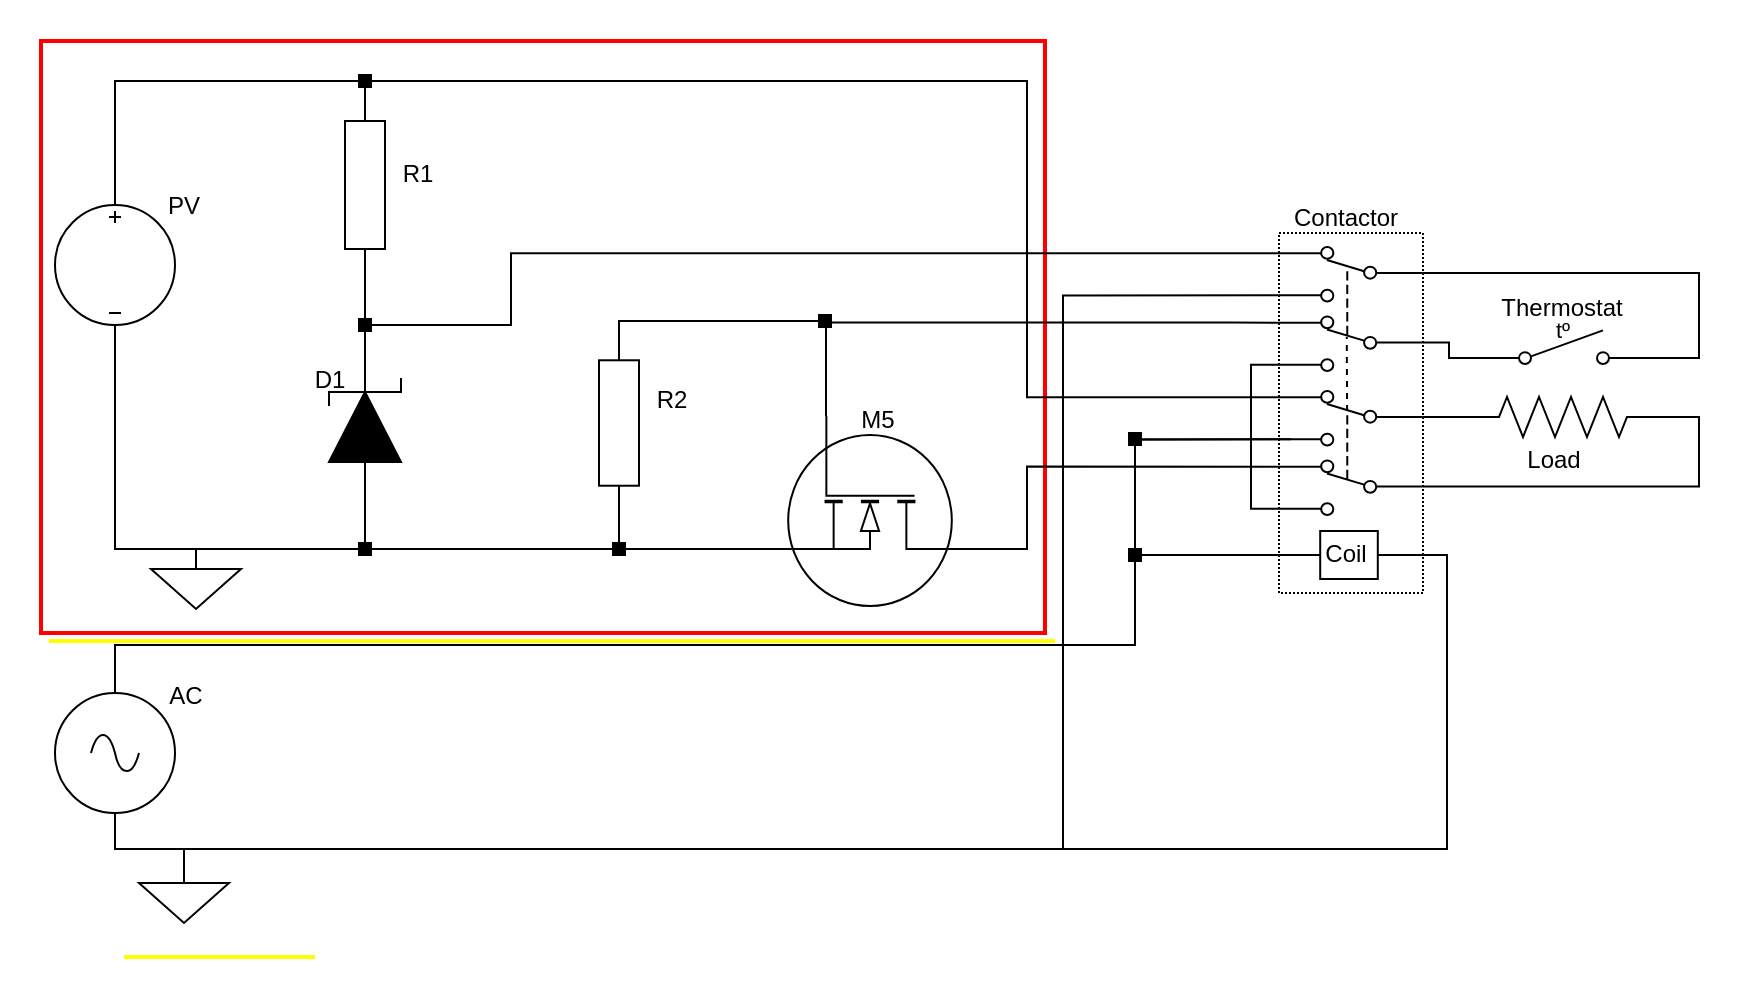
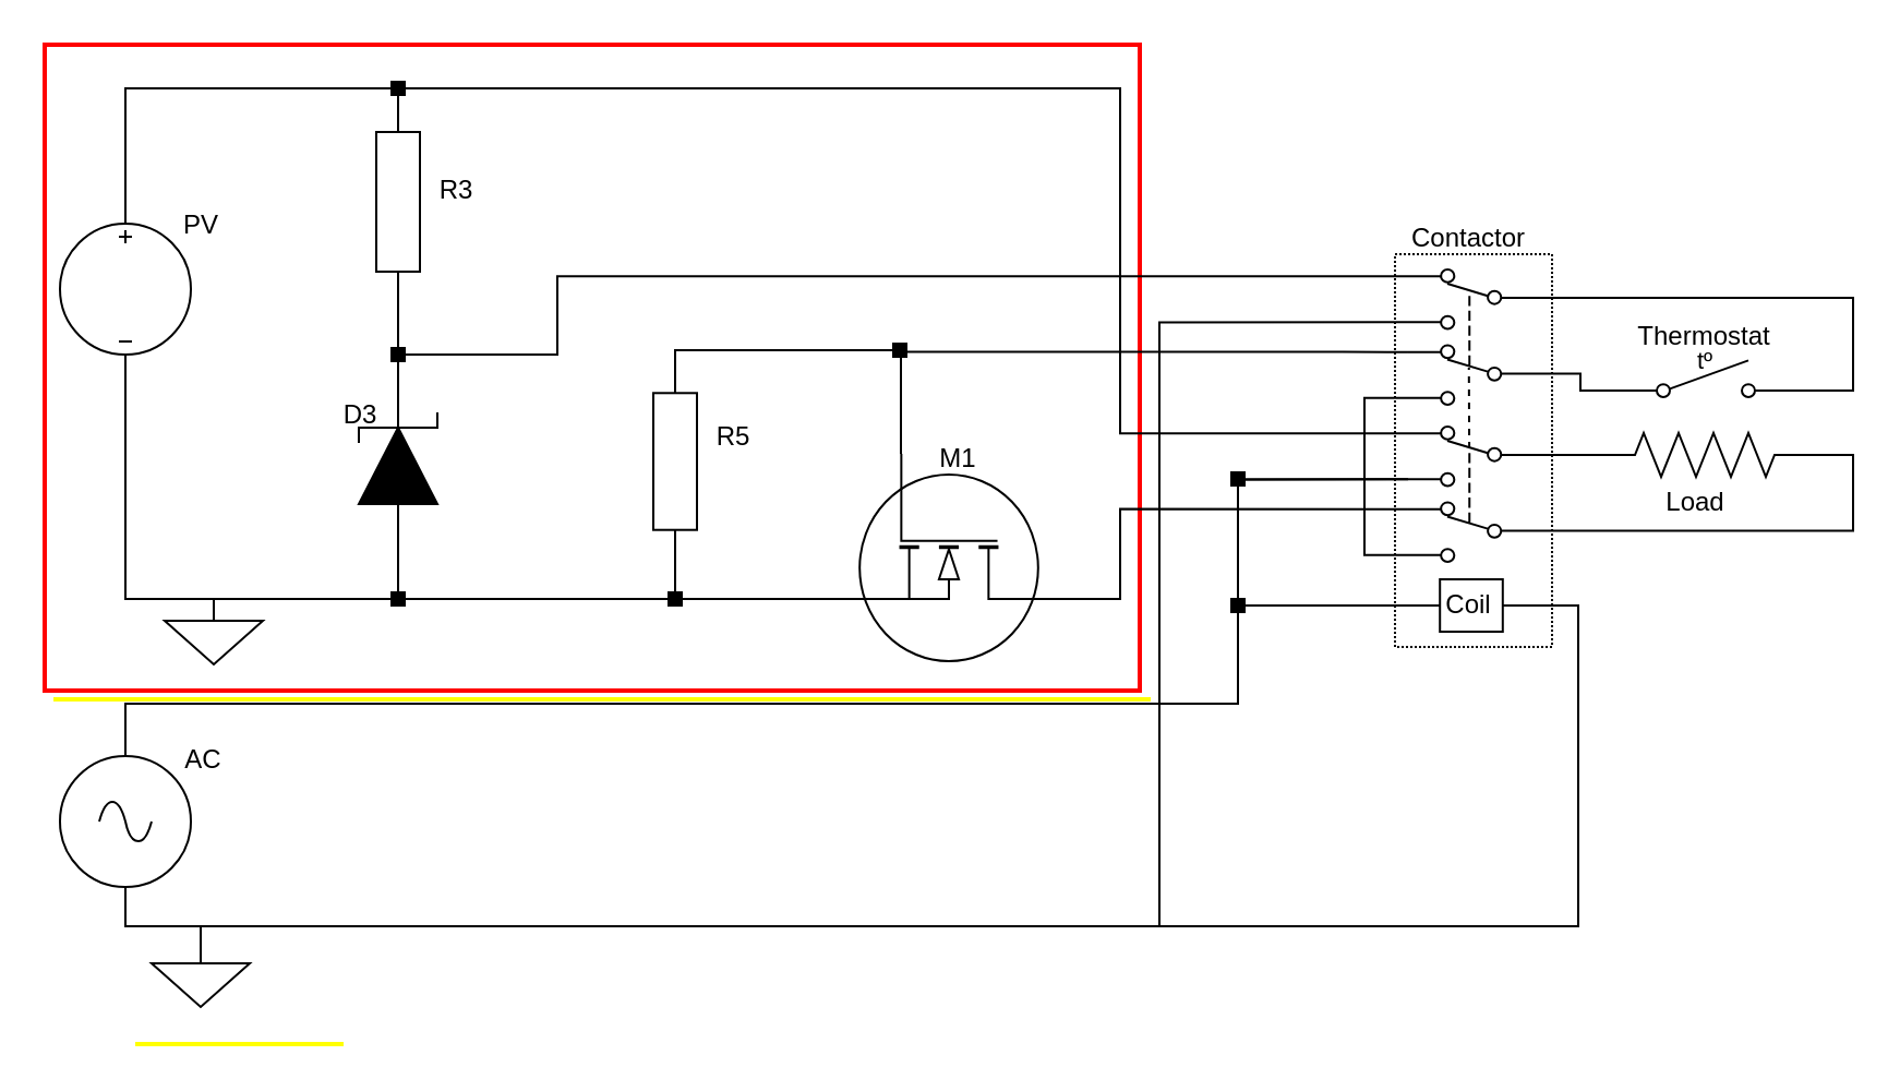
  <mxCell id="0" />
  <mxCell id="1" parent="0" />
  <mxCell id="2" value="" style="rounded=0;whiteSpace=wrap;html=1;strokeColor=#FF0000;strokeWidth=2;" parent="1" vertex="1"><mxGeometry x="20" y="20" width="502" height="296" as="geometry" /></mxCell>
  <mxCell id="3" value="" style="rounded=0;whiteSpace=wrap;html=1;dashed=1;dashPattern=1 1;" parent="1" vertex="1"><mxGeometry x="639" y="116" width="72" height="180" as="geometry" /></mxCell>
  <mxCell id="4" style="edgeStyle=orthogonalEdgeStyle;rounded=0;orthogonalLoop=1;jettySize=auto;html=1;exitX=0.5;exitY=1;exitDx=0;exitDy=0;exitPerimeter=0;entryX=0.5;entryY=0;entryDx=0;entryDy=0;entryPerimeter=0;endArrow=none;endFill=0;" parent="1" source="6" target="24" edge="1"><mxGeometry relative="1" as="geometry"><Array as="points"><mxPoint x="57" y="424" /><mxPoint x="92" y="424" /></Array></mxGeometry></mxCell>
  <mxCell id="5" style="edgeStyle=orthogonalEdgeStyle;rounded=0;orthogonalLoop=1;jettySize=auto;html=1;exitX=0.5;exitY=0;exitDx=0;exitDy=0;exitPerimeter=0;entryX=1;entryY=0.61;entryDx=0;entryDy=0;endArrow=none;endFill=0;" parent="1" source="6" target="32" edge="1"><mxGeometry relative="1" as="geometry"><Array as="points"><mxPoint x="57" y="322" /><mxPoint x="567" y="322" /><mxPoint x="567" y="219" /></Array></mxGeometry></mxCell>
  <mxCell id="6" value="" style="pointerEvents=1;verticalLabelPosition=bottom;shadow=0;dashed=0;align=center;html=1;verticalAlign=top;shape=mxgraph.electrical.signal_sources.source;aspect=fixed;points=[[0.5,0,0],[1,0.5,0],[0.5,1,0],[0,0.5,0]];elSignalType=ac;" parent="1" vertex="1"><mxGeometry x="27" y="346" width="60" height="60" as="geometry" /></mxCell>
  <mxCell id="7" style="edgeStyle=orthogonalEdgeStyle;rounded=0;orthogonalLoop=1;jettySize=auto;html=1;entryX=0.5;entryY=0;entryDx=0;entryDy=0;entryPerimeter=0;endArrow=none;endFill=0;" parent="1" source="8" target="23" edge="1"><mxGeometry relative="1" as="geometry"><Array as="points"><mxPoint x="57" y="274" /></Array></mxGeometry></mxCell>
  <mxCell id="8" value="" style="pointerEvents=1;verticalLabelPosition=bottom;shadow=0;dashed=0;align=center;html=1;verticalAlign=top;shape=mxgraph.electrical.signal_sources.source;aspect=fixed;points=[[0.5,0,0],[1,0.5,0],[0.5,1,0],[0,0.5,0]];elSignalType=dc3;" parent="1" vertex="1"><mxGeometry x="27" y="102" width="60" height="60" as="geometry" /></mxCell>
  <mxCell id="9" style="edgeStyle=orthogonalEdgeStyle;rounded=0;orthogonalLoop=1;jettySize=auto;html=1;exitX=0.7;exitY=1;exitDx=0;exitDy=0;exitPerimeter=0;entryX=1;entryY=0.5;entryDx=0;entryDy=0;entryPerimeter=0;endArrow=none;endFill=0;" parent="1" source="12" target="17" edge="1"><mxGeometry relative="1" as="geometry"><Array as="points"><mxPoint x="309" y="274" /></Array></mxGeometry></mxCell>
  <mxCell id="10" style="edgeStyle=orthogonalEdgeStyle;rounded=0;orthogonalLoop=1;jettySize=auto;html=1;exitX=0;exitY=0.72;exitDx=0;exitDy=0;exitPerimeter=0;entryX=0;entryY=0.5;entryDx=0;entryDy=0;entryPerimeter=0;endArrow=none;endFill=0;" parent="1" source="12" target="17" edge="1"><mxGeometry relative="1" as="geometry"><Array as="points"><mxPoint x="413" y="160" /><mxPoint x="309" y="160" /></Array></mxGeometry></mxCell>
  <mxCell id="11" style="edgeStyle=orthogonalEdgeStyle;rounded=0;orthogonalLoop=1;jettySize=auto;html=1;exitX=0.7;exitY=0;exitDx=0;exitDy=0;exitPerimeter=0;entryX=1;entryY=0.39;entryDx=0;entryDy=0;endArrow=none;endFill=0;" parent="1" source="12" target="32" edge="1"><mxGeometry relative="1" as="geometry"><Array as="points"><mxPoint x="513" y="274" /><mxPoint x="513" y="233" /></Array></mxGeometry></mxCell>
  <mxCell id="12" value="" style="verticalLabelPosition=bottom;shadow=0;dashed=0;align=center;html=1;verticalAlign=top;shape=mxgraph.electrical.mosfets1.mosfet_ic_n;rotation=90;" parent="1" vertex="1"><mxGeometry x="387" y="205" width="95" height="100" as="geometry" /></mxCell>
  <mxCell id="13" style="edgeStyle=none;rounded=0;orthogonalLoop=1;jettySize=auto;html=1;exitX=1;exitY=0.5;exitDx=0;exitDy=0;exitPerimeter=0;entryX=1;entryY=0.5;entryDx=0;entryDy=0;entryPerimeter=0;endArrow=none;endFill=0;" parent="1" source="15" target="19" edge="1"><mxGeometry relative="1" as="geometry" /></mxCell>
  <mxCell id="14" style="edgeStyle=orthogonalEdgeStyle;rounded=0;orthogonalLoop=1;jettySize=auto;html=1;entryX=0.5;entryY=0;entryDx=0;entryDy=0;entryPerimeter=0;endArrow=none;endFill=0;" parent="1" source="15" target="8" edge="1"><mxGeometry relative="1" as="geometry"><Array as="points"><mxPoint x="182" y="40" /><mxPoint x="57" y="40" /></Array></mxGeometry></mxCell>
  <mxCell id="15" value="" style="pointerEvents=1;verticalLabelPosition=bottom;shadow=0;dashed=0;align=center;html=1;verticalAlign=top;shape=mxgraph.electrical.resistors.resistor_1;rotation=90;" parent="1" vertex="1"><mxGeometry x="132" y="82" width="100" height="20" as="geometry" /></mxCell>
  <mxCell id="16" style="edgeStyle=orthogonalEdgeStyle;rounded=0;orthogonalLoop=1;jettySize=auto;html=1;exitX=1;exitY=0.5;exitDx=0;exitDy=0;exitPerimeter=0;entryX=0.5;entryY=0;entryDx=0;entryDy=0;entryPerimeter=0;endArrow=none;endFill=0;" parent="1" source="17" target="23" edge="1"><mxGeometry relative="1" as="geometry"><Array as="points"><mxPoint x="309" y="274" /></Array></mxGeometry></mxCell>
  <mxCell id="17" value="" style="pointerEvents=1;verticalLabelPosition=bottom;shadow=0;dashed=0;align=center;html=1;verticalAlign=top;shape=mxgraph.electrical.resistors.resistor_1;rotation=90;" parent="1" vertex="1"><mxGeometry x="260" y="201" width="98" height="20" as="geometry" /></mxCell>
  <mxCell id="18" style="edgeStyle=orthogonalEdgeStyle;rounded=0;orthogonalLoop=1;jettySize=auto;html=1;exitX=0;exitY=0.5;exitDx=0;exitDy=0;exitPerimeter=0;entryX=0.5;entryY=0;entryDx=0;entryDy=0;entryPerimeter=0;endArrow=none;endFill=0;" parent="1" source="19" target="23" edge="1"><mxGeometry relative="1" as="geometry"><Array as="points"><mxPoint x="182" y="274" /></Array></mxGeometry></mxCell>
  <mxCell id="19" value="" style="pointerEvents=1;fillColor=strokeColor;verticalLabelPosition=bottom;shadow=0;dashed=0;align=center;html=1;verticalAlign=top;shape=mxgraph.electrical.diodes.zener_diode_1;rotation=-90;" parent="1" vertex="1"><mxGeometry x="147" y="195" width="70" height="36" as="geometry" /></mxCell>
  <mxCell id="20" style="edgeStyle=orthogonalEdgeStyle;rounded=0;jumpStyle=sharp;jumpSize=50;orthogonalLoop=1;jettySize=auto;html=1;exitX=1;exitY=0.5;exitDx=0;exitDy=0;exitPerimeter=0;entryX=0;entryY=0.79;entryDx=0;entryDy=0;strokeWidth=1;endArrow=none;endFill=0;startSize=24;endSize=28;targetPerimeterSpacing=32;" parent="1" source="22" target="32" edge="1"><mxGeometry relative="1" as="geometry" /></mxCell>
  <mxCell id="21" style="edgeStyle=orthogonalEdgeStyle;rounded=0;jumpStyle=sharp;jumpSize=50;orthogonalLoop=1;jettySize=auto;html=1;exitX=0;exitY=0.5;exitDx=0;exitDy=0;exitPerimeter=0;entryX=0;entryY=0.23;entryDx=0;entryDy=0;strokeWidth=1;endArrow=none;endFill=0;startSize=24;endSize=28;targetPerimeterSpacing=32;" parent="1" source="22" target="32" edge="1"><mxGeometry relative="1" as="geometry"><Array as="points"><mxPoint x="849" y="208" /><mxPoint x="849" y="243" /></Array></mxGeometry></mxCell>
  <mxCell id="22" value="" style="pointerEvents=1;verticalLabelPosition=bottom;shadow=0;dashed=0;align=center;html=1;verticalAlign=top;shape=mxgraph.electrical.resistors.resistor_2;rotation=90;direction=south;" parent="1" vertex="1"><mxGeometry x="771" y="158" width="20" height="100" as="geometry" /></mxCell>
  <mxCell id="23" value="" style="pointerEvents=1;verticalLabelPosition=bottom;shadow=0;dashed=0;align=center;html=1;verticalAlign=top;shape=mxgraph.electrical.signal_sources.signal_ground;" parent="1" vertex="1"><mxGeometry x="75" y="274" width="45" height="30" as="geometry" /></mxCell>
  <mxCell id="24" value="" style="pointerEvents=1;verticalLabelPosition=bottom;shadow=0;dashed=0;align=center;html=1;verticalAlign=top;shape=mxgraph.electrical.signal_sources.signal_ground;" parent="1" vertex="1"><mxGeometry x="69" y="431" width="45" height="30" as="geometry" /></mxCell>
  <mxCell id="25" style="edgeStyle=orthogonalEdgeStyle;rounded=0;orthogonalLoop=1;jettySize=auto;html=1;exitX=1;exitY=0.95;exitDx=0;exitDy=0;entryX=1;entryY=0.5;entryDx=0;entryDy=0;entryPerimeter=0;endArrow=none;endFill=0;" parent="1" source="30" target="15" edge="1"><mxGeometry relative="1" as="geometry"><Array as="points"><mxPoint x="255" y="126" /><mxPoint x="255" y="162" /><mxPoint x="182" y="162" /></Array></mxGeometry></mxCell>
  <mxCell id="26" style="edgeStyle=orthogonalEdgeStyle;rounded=0;orthogonalLoop=1;jettySize=auto;html=1;exitX=1;exitY=0.39;exitDx=0;exitDy=0;endArrow=none;endFill=0;" parent="1" source="30" target="55" edge="1"><mxGeometry relative="1" as="geometry"><Array as="points"><mxPoint x="615" y="161" /><mxPoint x="483" y="160" /></Array><mxPoint x="417" y="166" as="targetPoint" /></mxGeometry></mxCell>
  <mxCell id="27" style="edgeStyle=orthogonalEdgeStyle;rounded=0;orthogonalLoop=1;jettySize=auto;html=1;exitX=1;exitY=0.05;exitDx=0;exitDy=0;entryX=1;entryY=0.05;entryDx=0;entryDy=0;endArrow=none;endFill=0;" parent="1" source="30" target="32" edge="1"><mxGeometry relative="1" as="geometry" /></mxCell>
  <mxCell id="28" style="edgeStyle=orthogonalEdgeStyle;rounded=0;orthogonalLoop=1;jettySize=auto;html=1;exitX=1;exitY=0.61;exitDx=0;exitDy=0;entryX=0.5;entryY=0;entryDx=0;entryDy=0;entryPerimeter=0;endArrow=none;endFill=0;" parent="1" source="30" target="24" edge="1"><mxGeometry relative="1" as="geometry"><Array as="points"><mxPoint x="531" y="147" /><mxPoint x="531" y="424" /><mxPoint x="92" y="424" /></Array></mxGeometry></mxCell>
  <mxCell id="29" style="edgeStyle=orthogonalEdgeStyle;rounded=0;jumpStyle=sharp;jumpSize=50;orthogonalLoop=1;jettySize=auto;html=1;exitX=0;exitY=0.79;exitDx=0;exitDy=0;entryX=0.997;entryY=0.859;entryDx=0;entryDy=0;entryPerimeter=0;strokeWidth=1;endArrow=none;endFill=0;startSize=24;endSize=28;targetPerimeterSpacing=32;" parent="1" source="30" target="37" edge="1"><mxGeometry relative="1" as="geometry"><Array as="points"><mxPoint x="849" y="136" /><mxPoint x="849" y="179" /></Array></mxGeometry></mxCell>
  <mxCell id="30" value="" style="pointerEvents=1;verticalLabelPosition=bottom;shadow=0;dashed=0;align=center;html=1;verticalAlign=top;shape=mxgraph.electrical.electro-mechanical.dpdt3;elSwitchState=2;rotation=-180;" parent="1" vertex="1"><mxGeometry x="645" y="123" width="58" height="62" as="geometry" /></mxCell>
  <mxCell id="31" style="edgeStyle=orthogonalEdgeStyle;rounded=0;orthogonalLoop=1;jettySize=auto;html=1;exitX=1;exitY=0.95;exitDx=0;exitDy=0;entryX=0.5;entryY=0;entryDx=0;entryDy=0;entryPerimeter=0;endArrow=none;endFill=0;" parent="1" source="32" target="8" edge="1"><mxGeometry relative="1" as="geometry"><Array as="points"><mxPoint x="513" y="198" /><mxPoint x="513" y="40" /><mxPoint x="57" y="40" /></Array></mxGeometry></mxCell>
  <mxCell id="32" value="" style="pointerEvents=1;verticalLabelPosition=bottom;shadow=0;dashed=0;align=center;html=1;verticalAlign=top;shape=mxgraph.electrical.electro-mechanical.dpdt3;elSwitchState=2;rotation=-180;" parent="1" vertex="1"><mxGeometry x="645" y="195" width="58" height="62" as="geometry" /></mxCell>
  <mxCell id="33" style="edgeStyle=orthogonalEdgeStyle;rounded=0;orthogonalLoop=1;jettySize=auto;html=1;exitX=0.5;exitY=1;exitDx=0;exitDy=0;exitPerimeter=0;entryX=1;entryY=0.61;entryDx=0;entryDy=0;endArrow=none;endFill=0;" parent="1" source="35" target="32" edge="1"><mxGeometry relative="1" as="geometry"><Array as="points"><mxPoint x="567" y="277" /><mxPoint x="567" y="219" /></Array></mxGeometry></mxCell>
  <mxCell id="34" style="edgeStyle=orthogonalEdgeStyle;rounded=0;orthogonalLoop=1;jettySize=auto;html=1;exitX=0.5;exitY=0;exitDx=0;exitDy=0;exitPerimeter=0;endArrow=none;endFill=0;entryX=0.5;entryY=0;entryDx=0;entryDy=0;entryPerimeter=0;" parent="1" source="35" target="24" edge="1"><mxGeometry relative="1" as="geometry"><mxPoint x="603" y="463" as="targetPoint" /><Array as="points"><mxPoint x="723" y="277" /><mxPoint x="723" y="424" /><mxPoint x="92" y="424" /></Array></mxGeometry></mxCell>
  <mxCell id="35" value="" style="pointerEvents=1;verticalLabelPosition=bottom;shadow=0;dashed=0;align=center;html=1;verticalAlign=top;shape=mxgraph.electrical.electro-mechanical.relay_coil;rotation=90;" parent="1" vertex="1"><mxGeometry x="662" y="253" width="24" height="48" as="geometry" /></mxCell>
  <mxCell id="36" style="edgeStyle=orthogonalEdgeStyle;rounded=0;jumpStyle=sharp;jumpSize=50;orthogonalLoop=1;jettySize=auto;html=1;exitX=0.001;exitY=0.857;exitDx=0;exitDy=0;strokeWidth=1;startSize=24;endSize=28;targetPerimeterSpacing=32;endArrow=none;endFill=0;entryX=0;entryY=0.23;entryDx=0;entryDy=0;exitPerimeter=0;" parent="1" source="37" target="30" edge="1"><mxGeometry relative="1" as="geometry"><mxPoint x="723" y="166" as="targetPoint" /><Array as="points"><mxPoint x="724" y="179" /><mxPoint x="724" y="171" /></Array></mxGeometry></mxCell>
  <mxCell id="37" value="" style="shape=mxgraph.electrical.electro-mechanical.thermostat2;aspect=fixed;elSwitchState=off;rotation=90;direction=north;" parent="1" vertex="1"><mxGeometry x="771" y="133.46" width="21" height="75" as="geometry" /></mxCell>
  <mxCell id="38" value="" style="rounded=0;whiteSpace=wrap;html=1;fillColor=#000000;" parent="1" vertex="1"><mxGeometry x="306" y="271" width="6" height="6" as="geometry" /></mxCell>
  <mxCell id="39" value="" style="rounded=0;whiteSpace=wrap;html=1;fillColor=#000000;" parent="1" vertex="1"><mxGeometry x="179" y="271" width="6" height="6" as="geometry" /></mxCell>
  <mxCell id="40" value="" style="rounded=0;whiteSpace=wrap;html=1;fillColor=#000000;" parent="1" vertex="1"><mxGeometry x="179" y="159" width="6" height="6" as="geometry" /></mxCell>
  <mxCell id="41" value="" style="rounded=0;whiteSpace=wrap;html=1;fillColor=#000000;" parent="1" vertex="1"><mxGeometry x="564" y="274" width="6" height="6" as="geometry" /></mxCell>
  <mxCell id="42" value="" style="rounded=0;whiteSpace=wrap;html=1;fillColor=#000000;" parent="1" vertex="1"><mxGeometry x="564" y="216" width="6" height="6" as="geometry" /></mxCell>
  <mxCell id="43" value="" style="rounded=0;whiteSpace=wrap;html=1;fillColor=#000000;" parent="1" vertex="1"><mxGeometry x="179" y="37" width="6" height="6" as="geometry" /></mxCell>
  <mxCell id="44" value="PV&lt;span style=&quot;color: rgba(0, 0, 0, 0); font-family: monospace; font-size: 0px; text-align: start;&quot;&gt;%3CmxGraphModel%3E%3Croot%3E%3CmxCell%20id%3D%220%22%2F%3E%3CmxCell%20id%3D%221%22%20parent%3D%220%22%2F%3E%3CmxCell%20id%3D%222%22%20value%3D%22%22%20style%3D%22rounded%3D0%3BwhiteSpace%3Dwrap%3Bhtml%3D1%3BfillColor%3D%23000000%3B%22%20vertex%3D%221%22%20parent%3D%221%22%3E%3CmxGeometry%20x%3D%22771%22%20y%3D%22369%22%20width%3D%226%22%20height%3D%226%22%20as%3D%22geometry%22%2F%3E%3C%2FmxCell%3E%3C%2Froot%3E%3C%2FmxGraphModel%3E&lt;/span&gt;" style="text;html=1;strokeColor=none;fillColor=none;align=center;verticalAlign=middle;whiteSpace=wrap;rounded=0;" parent="1" vertex="1"><mxGeometry x="61.5" y="88" width="60" height="30" as="geometry" /></mxCell>
- <mxCell id="45" value="R1" style="text;html=1;strokeColor=none;fillColor=none;align=center;verticalAlign=middle;whiteSpace=wrap;rounded=0;" parent="1" vertex="1"><mxGeometry x="179" y="71.5" width="60" height="30" as="geometry" /></mxCell>
- <mxCell id="46" value="D1" style="text;html=1;strokeColor=none;fillColor=none;align=center;verticalAlign=middle;whiteSpace=wrap;rounded=0;" parent="1" vertex="1"><mxGeometry x="135" y="175" width="60" height="30" as="geometry" /></mxCell>
- <mxCell id="47" value="M5" style="text;html=1;strokeColor=none;fillColor=none;align=center;verticalAlign=middle;whiteSpace=wrap;rounded=0;" parent="1" vertex="1"><mxGeometry x="408.5" y="195" width="60" height="30" as="geometry" /></mxCell>
+ <mxCell id="45" value="R3" style="text;html=1;strokeColor=none;fillColor=none;align=center;verticalAlign=middle;whiteSpace=wrap;rounded=0;" parent="1" vertex="1"><mxGeometry x="179" y="71.5" width="60" height="30" as="geometry" /></mxCell>
+ <mxCell id="46" value="D3" style="text;html=1;strokeColor=none;fillColor=none;align=center;verticalAlign=middle;whiteSpace=wrap;rounded=0;" parent="1" vertex="1"><mxGeometry x="135" y="175" width="60" height="30" as="geometry" /></mxCell>
+ <mxCell id="47" value="M1" style="text;html=1;strokeColor=none;fillColor=none;align=center;verticalAlign=middle;whiteSpace=wrap;rounded=0;" parent="1" vertex="1"><mxGeometry x="408.5" y="195" width="60" height="30" as="geometry" /></mxCell>
  <mxCell id="48" value="Contactor" style="text;html=1;strokeColor=none;fillColor=none;align=center;verticalAlign=middle;whiteSpace=wrap;rounded=0;" parent="1" vertex="1"><mxGeometry x="643" y="94" width="60" height="30" as="geometry" /></mxCell>
  <mxCell id="49" value="Thermostat" style="text;html=1;strokeColor=none;fillColor=none;align=center;verticalAlign=middle;whiteSpace=wrap;rounded=0;" parent="1" vertex="1"><mxGeometry x="751" y="139" width="60" height="30" as="geometry" /></mxCell>
  <mxCell id="50" value="Load" style="text;html=1;strokeColor=none;fillColor=none;align=center;verticalAlign=middle;whiteSpace=wrap;rounded=0;" parent="1" vertex="1"><mxGeometry x="747" y="214.5" width="60" height="30" as="geometry" /></mxCell>
  <mxCell id="51" value="Coil" style="text;html=1;strokeColor=none;fillColor=none;align=center;verticalAlign=middle;whiteSpace=wrap;rounded=0;" parent="1" vertex="1"><mxGeometry x="643" y="262" width="60" height="30" as="geometry" /></mxCell>
- <mxCell id="52" value="R2" style="text;html=1;strokeColor=none;fillColor=none;align=center;verticalAlign=middle;whiteSpace=wrap;rounded=0;" parent="1" vertex="1"><mxGeometry x="306" y="184.5" width="60" height="30" as="geometry" /></mxCell>
+ <mxCell id="52" value="R5" style="text;html=1;strokeColor=none;fillColor=none;align=center;verticalAlign=middle;whiteSpace=wrap;rounded=0;" parent="1" vertex="1"><mxGeometry x="306" y="184.5" width="60" height="30" as="geometry" /></mxCell>
  <mxCell id="53" value="AC" style="text;html=1;strokeColor=none;fillColor=none;align=center;verticalAlign=middle;whiteSpace=wrap;rounded=0;" parent="1" vertex="1"><mxGeometry x="63" y="332.5" width="60" height="30" as="geometry" /></mxCell>
  <mxCell id="54" value="" style="endArrow=none;html=1;rounded=0;exitX=0.497;exitY=0.826;exitDx=0;exitDy=0;exitPerimeter=0;jumpSize=50;jumpStyle=sharp;endSize=28;startSize=24;strokeWidth=1;targetPerimeterSpacing=32;dashed=1;" parent="1" edge="1"><mxGeometry width="50" height="50" relative="1" as="geometry"><mxPoint x="673.064" y="204.998" as="sourcePoint" /><mxPoint x="672.88" y="168" as="targetPoint" /></mxGeometry></mxCell>
  <mxCell id="55" value="" style="rounded=0;whiteSpace=wrap;html=1;fillColor=#000000;" parent="1" vertex="1"><mxGeometry x="409" y="157" width="6" height="6" as="geometry" /></mxCell>
  <mxCell id="56" value="" style="endArrow=none;html=1;rounded=0;strokeColor=#FFFF00;strokeWidth=2;" parent="1" edge="1"><mxGeometry width="50" height="50" relative="1" as="geometry"><mxPoint x="24" y="320" as="sourcePoint" /><mxPoint x="527" y="320" as="targetPoint" /></mxGeometry></mxCell>
  <mxCell id="57" value="" style="endArrow=none;html=1;rounded=0;strokeColor=#FFFF00;strokeWidth=2;" parent="1" edge="1"><mxGeometry width="50" height="50" relative="1" as="geometry"><mxPoint x="61.5" y="478" as="sourcePoint" /><mxPoint x="157" y="478" as="targetPoint" /></mxGeometry></mxCell>
